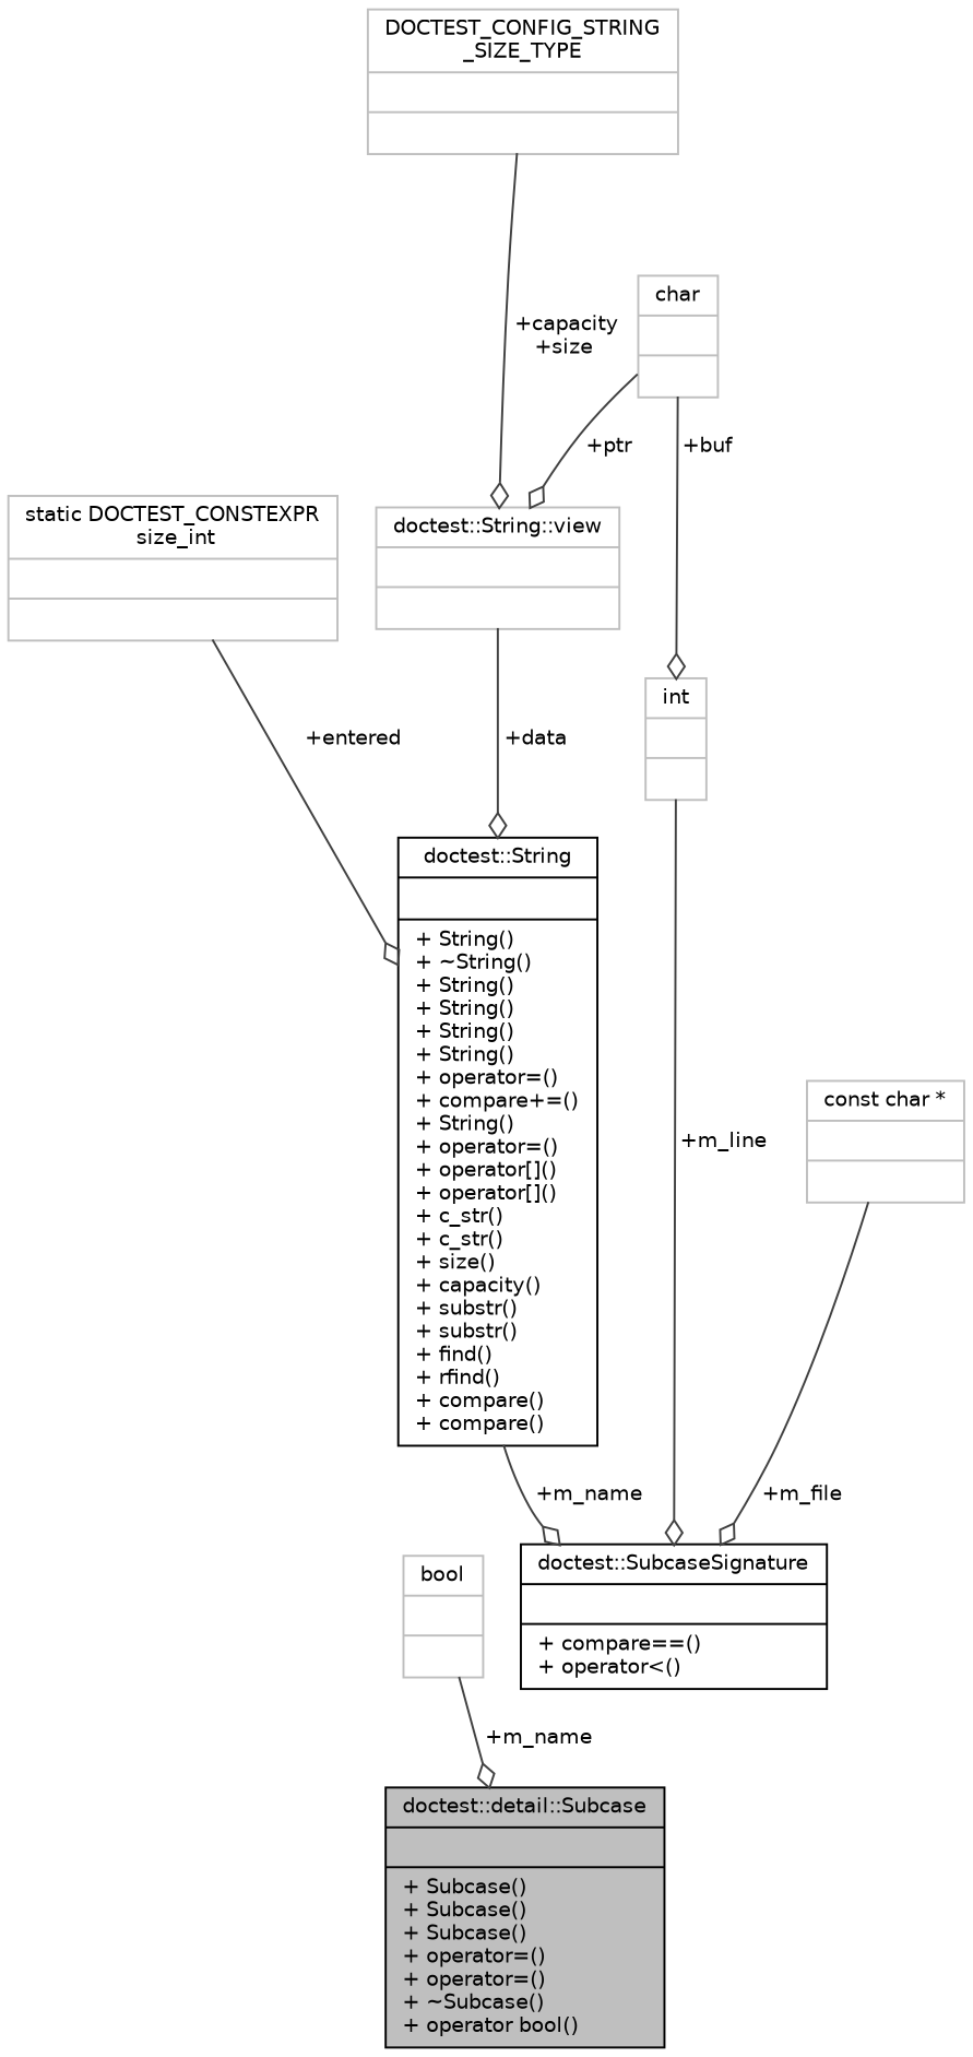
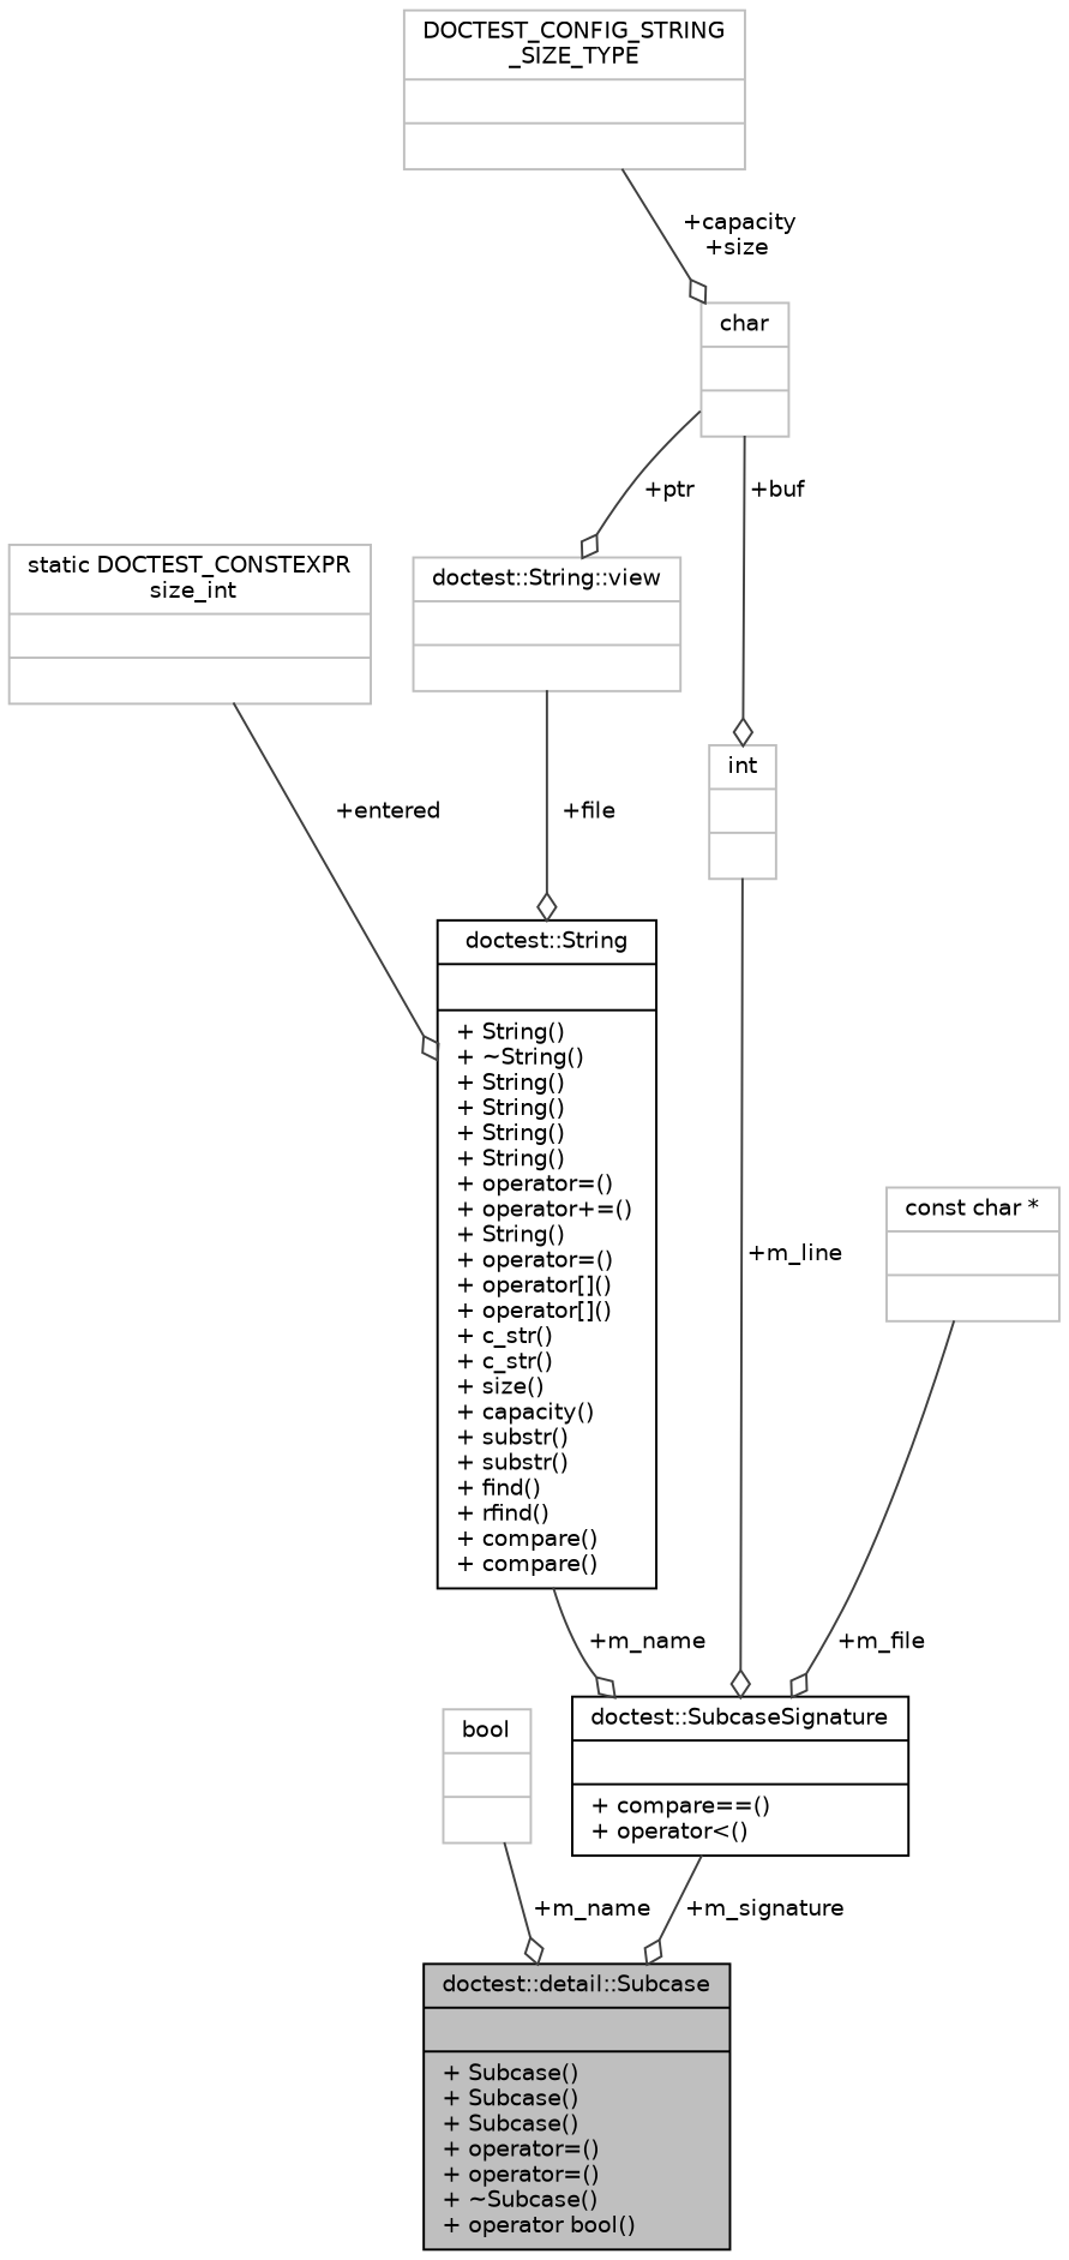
  digraph {
    node [color=grey75 fillcolor=white fontname=Helvetica fontsize=10 shape=record style=filled]
    edge [arrowhead=odiamond color=grey25 fontname=Helvetica fontsize=10 labelfontname=Helvetica labelfontsize=10 style=solid]
    n1 [color=black fillcolor=grey75 fontcolor=black height=0.2 label="{doctest::detail::Subcase\n||+ Subcase()\l+ Subcase()\l+ Subcase()\l+ operator=()\l+ operator=()\l+ ~Subcase()\l+ operator bool()\l}" width=0.4]
    n2 [height=0.2 label="{bool\n||}" width=0.4]
    n3 [color=black height=0.2 label="{doctest::SubcaseSignature\n||+ compare==()\l+ operator\<()\l}" width=0.4]
-   n4 [color=black height=0.2 label="{doctest::String\n||+ String()\l+ ~String()\l+ String()\l+ String()\l+ String()\l+ String()\l+ operator=()\l+ compare+=()\l+ String()\l+ operator=()\l+ operator[]()\l+ operator[]()\l+ c_str()\l+ c_str()\l+ size()\l+ capacity()\l+ substr()\l+ substr()\l+ find()\l+ rfind()\l+ compare()\l+ compare()\l}" width=0.4]
+   n4 [color=black height=0.2 label="{doctest::String\n||+ String()\l+ ~String()\l+ String()\l+ String()\l+ String()\l+ String()\l+ operator=()\l+ operator+=()\l+ String()\l+ operator=()\l+ operator[]()\l+ operator[]()\l+ c_str()\l+ c_str()\l+ size()\l+ capacity()\l+ substr()\l+ substr()\l+ find()\l+ rfind()\l+ compare()\l+ compare()\l}" width=0.4]
    n5 [height=0.2 label="{static DOCTEST_CONSTEXPR\l size_int\n||}" width=0.4]
    n6 [height=0.2 label="{doctest::String::view\n||}" width=0.4]
    n7 [height=0.2 label="{char\n||}" width=0.4]
    n8 [height=0.2 label="{int\n||}" width=0.4]
    n9 [height=0.2 label="{DOCTEST_CONFIG_STRING\l_SIZE_TYPE\n||}" width=0.4]
    n10 [height=0.2 label="{const char *\n||}" width=0.4]
    n2 -> n1 [label=" +m_name"]
+   n3 -> n1 [label=" +m_signature"]
    n4 -> n3 [label=" +m_name"]
    n5 -> n4 [label=" +entered"]
-   n6 -> n4 [label=" +data"]
+   n6 -> n4 [label=" +file"]
    n7 -> n6 [label=" +ptr"]
    n7 -> n8 [label=" +buf"]
    n8 -> n3 [label=" +m_line"]
-   n9 -> n6 [label=" +capacity\n+size"]
+   n9 -> n7 [label=" +capacity\n+size"]
    n10 -> n3 [label=" +m_file"]
  }
